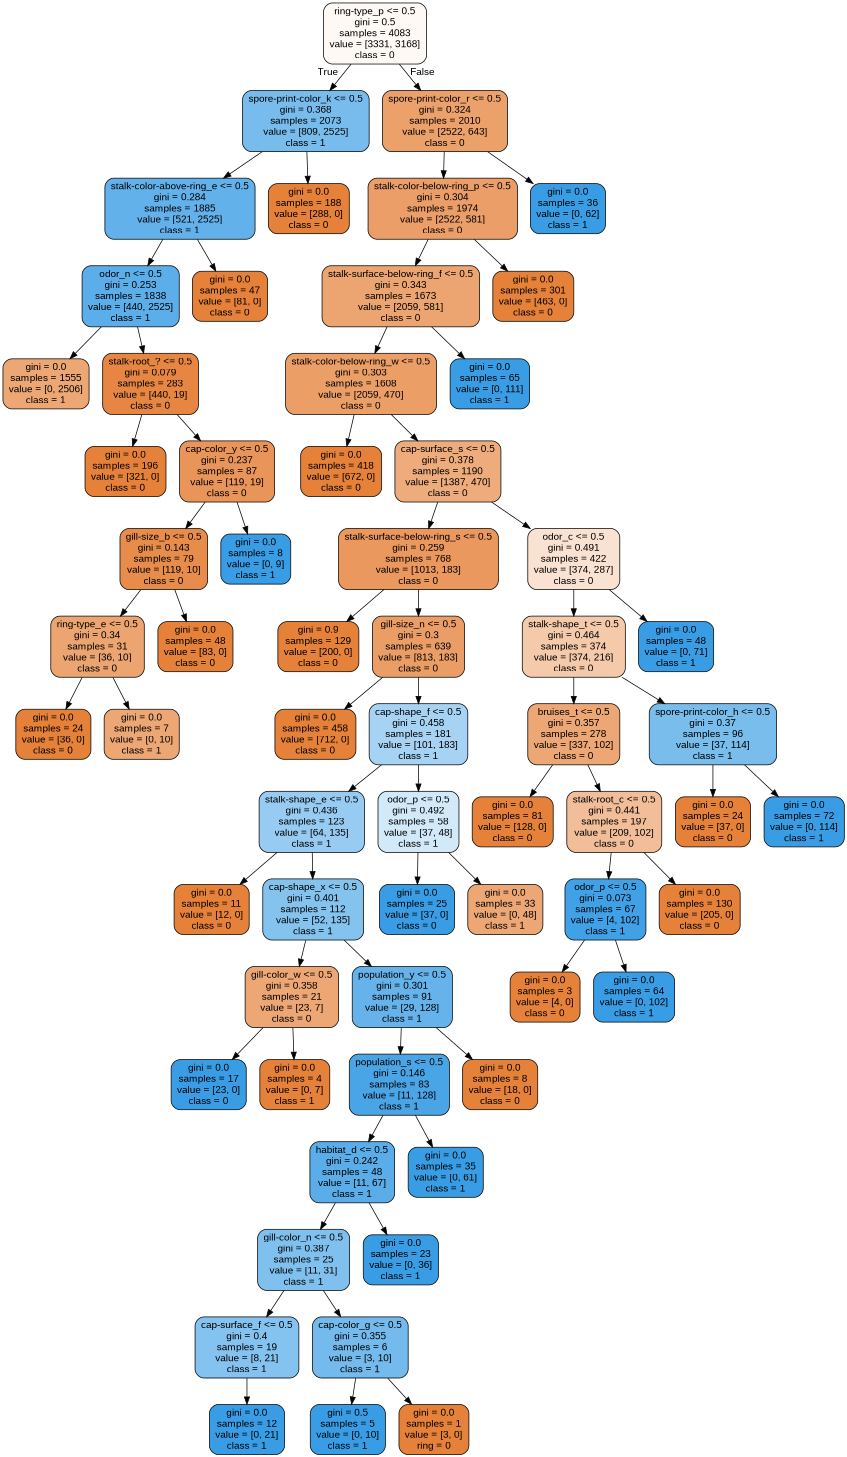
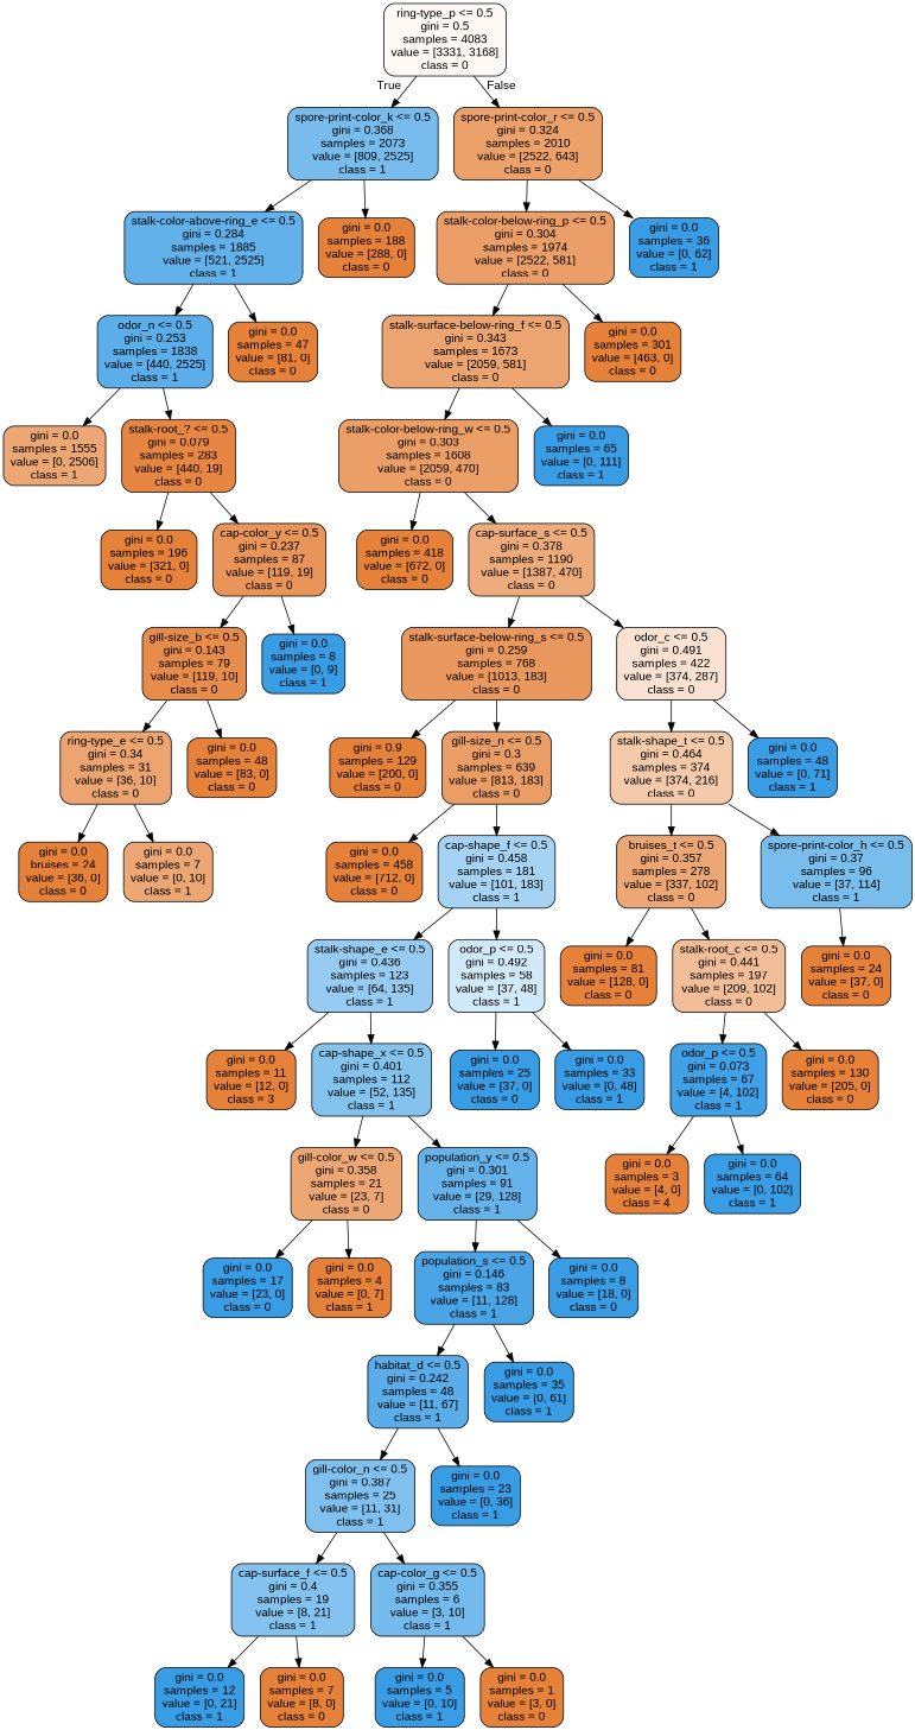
  digraph {
    fontname="Liberation Sans"
    node [color=black fillcolor="#e58139" fontname="Liberation Sans" shape=box style="filled, rounded"]
    edge [fontname="Liberation Sans"]
    n1 [fillcolor="#fef9f5" label="ring-type_p <= 0.5\ngini = 0.5\nsamples = 4083\nvalue = [3331, 3168]\nclass = 0"]
    n2 [fillcolor="#78bced" label="spore-print-color_k <= 0.5\ngini = 0.368\nsamples = 2073\nvalue = [809, 2525]\nclass = 1"]
    n3 [fillcolor="#eca16b" label="spore-print-color_r <= 0.5\ngini = 0.324\nsamples = 2010\nvalue = [2522, 643]\nclass = 0"]
    n4 [fillcolor="#62b1ea" label="stalk-color-above-ring_e <= 0.5\ngini = 0.284\nsamples = 1885\nvalue = [521, 2525]\nclass = 1"]
    n5 [label="gini = 0.0\nsamples = 188\nvalue = [288, 0]\nclass = 0"]
    n6 [fillcolor="#eb9e67" label="stalk-color-below-ring_p <= 0.5\ngini = 0.304\nsamples = 1974\nvalue = [2522, 581]\nclass = 0"]
    n7 [fillcolor="#399de5" label="gini = 0.0\nsamples = 36\nvalue = [0, 62]\nclass = 1"]
    n8 [fillcolor="#5caeea" label="odor_n <= 0.5\ngini = 0.253\nsamples = 1838\nvalue = [440, 2525]\nclass = 1"]
    n9 [label="gini = 0.0\nsamples = 47\nvalue = [81, 0]\nclass = 0"]
    n10 [fillcolor="#eda775" label="gini = 0.0\nsamples = 1555\nvalue = [0, 2506]\nclass = 1"]
    n11 [fillcolor="#e68642" label="stalk-root_? <= 0.5\ngini = 0.079\nsamples = 283\nvalue = [440, 19]\nclass = 0"]
    n12 [label="gini = 0.0\nsamples = 196\nvalue = [321, 0]\nclass = 0"]
    n13 [fillcolor="#e99559" label="cap-color_y <= 0.5\ngini = 0.237\nsamples = 87\nvalue = [119, 19]\nclass = 0"]
    n14 [fillcolor="#e78c4a" label="gill-size_b <= 0.5\ngini = 0.143\nsamples = 79\nvalue = [119, 10]\nclass = 0"]
    n15 [fillcolor="#399de5" label="gini = 0.0\nsamples = 8\nvalue = [0, 9]\nclass = 1"]
    n16 [fillcolor="#eca470" label="ring-type_e <= 0.5\ngini = 0.34\nsamples = 31\nvalue = [36, 10]\nclass = 0"]
    n17 [label="gini = 0.0\nsamples = 48\nvalue = [83, 0]\nclass = 0"]
-   n18 [label="gini = 0.0\nsamples = 24\nvalue = [36, 0]\nclass = 0"]
+   n18 [label="gini = 0.0\nbruises = 24\nvalue = [36, 0]\nclass = 0"]
    n19 [fillcolor="#eda775" label="gini = 0.0\nsamples = 7\nvalue = [0, 10]\nclass = 1"]
    n20 [fillcolor="#eca571" label="stalk-surface-below-ring_f <= 0.5\ngini = 0.343\nsamples = 1673\nvalue = [2059, 581]\nclass = 0"]
    n21 [label="gini = 0.0\nsamples = 301\nvalue = [463, 0]\nclass = 0"]
    n22 [fillcolor="#eb9e66" label="stalk-color-below-ring_w <= 0.5\ngini = 0.303\nsamples = 1608\nvalue = [2059, 470]\nclass = 0"]
    n23 [fillcolor="#399de5" label="gini = 0.0\nsamples = 65\nvalue = [0, 111]\nclass = 1"]
    n24 [label="gini = 0.0\nsamples = 418\nvalue = [672, 0]\nclass = 0"]
    n25 [fillcolor="#eeac7c" label="cap-surface_s <= 0.5\ngini = 0.378\nsamples = 1190\nvalue = [1387, 470]\nclass = 0"]
    n26 [fillcolor="#ea985d" label="stalk-surface-below-ring_s <= 0.5\ngini = 0.259\nsamples = 768\nvalue = [1013, 183]\nclass = 0"]
    n27 [fillcolor="#f9e2d1" label="odor_c <= 0.5\ngini = 0.491\nsamples = 422\nvalue = [374, 287]\nclass = 0"]
    n28 [label="gini = 0.9\nsamples = 129\nvalue = [200, 0]\nclass = 0"]
    n29 [fillcolor="#eb9d66" label="gill-size_n <= 0.5\ngini = 0.3\nsamples = 639\nvalue = [813, 183]\nclass = 0"]
    n30 [fillcolor="#f4caab" label="stalk-shape_t <= 0.5\ngini = 0.464\nsamples = 374\nvalue = [374, 216]\nclass = 0"]
    n31 [fillcolor="#399de5" label="gini = 0.0\nsamples = 48\nvalue = [0, 71]\nclass = 1"]
    n32 [label="gini = 0.0\nsamples = 458\nvalue = [712, 0]\nclass = 0"]
    n33 [fillcolor="#a6d3f3" label="cap-shape_f <= 0.5\ngini = 0.458\nsamples = 181\nvalue = [101, 183]\nclass = 1"]
    n34 [fillcolor="#97cbf1" label="stalk-shape_e <= 0.5\ngini = 0.436\nsamples = 123\nvalue = [64, 135]\nclass = 1"]
    n35 [fillcolor="#d2e9f9" label="odor_p <= 0.5\ngini = 0.492\nsamples = 58\nvalue = [37, 48]\nclass = 1"]
-   n36 [label="gini = 0.0\nsamples = 11\nvalue = [12, 0]\nclass = 0"]
+   n36 [label="gini = 0.0\nsamples = 11\nvalue = [12, 0]\nclass = 3"]
    n37 [fillcolor="#85c3ef" label="cap-shape_x <= 0.5\ngini = 0.401\nsamples = 112\nvalue = [52, 135]\nclass = 1"]
    n38 [fillcolor="#399de5" label="gini = 0.0\nsamples = 25\nvalue = [37, 0]\nclass = 0"]
-   n39 [fillcolor="#eda775" label="gini = 0.0\nsamples = 33\nvalue = [0, 48]\nclass = 1"]
+   n39 [fillcolor="#399de5" label="gini = 0.0\nsamples = 33\nvalue = [0, 48]\nclass = 1"]
    n40 [fillcolor="#eda775" label="gill-color_w <= 0.5\ngini = 0.358\nsamples = 21\nvalue = [23, 7]\nclass = 0"]
    n41 [fillcolor="#66b3eb" label="population_y <= 0.5\ngini = 0.301\nsamples = 91\nvalue = [29, 128]\nclass = 1"]
    n42 [fillcolor="#399de5" label="gini = 0.0\nsamples = 17\nvalue = [23, 0]\nclass = 0"]
    n43 [label="gini = 0.0\nsamples = 4\nvalue = [0, 7]\nclass = 1"]
    n44 [fillcolor="#4aa5e7" label="population_s <= 0.5\ngini = 0.146\nsamples = 83\nvalue = [11, 128]\nclass = 1"]
-   n45 [label="gini = 0.0\nsamples = 8\nvalue = [18, 0]\nclass = 0"]
+   n45 [fillcolor="#399de5" label="gini = 0.0\nsamples = 8\nvalue = [18, 0]\nclass = 0"]
    n46 [fillcolor="#5aade9" label="habitat_d <= 0.5\ngini = 0.242\nsamples = 48\nvalue = [11, 67]\nclass = 1"]
    n47 [fillcolor="#399de5" label="gini = 0.0\nsamples = 35\nvalue = [0, 61]\nclass = 1"]
    n48 [fillcolor="#7fc0ee" label="gill-color_n <= 0.5\ngini = 0.387\nsamples = 25\nvalue = [11, 31]\nclass = 1"]
    n49 [fillcolor="#399de5" label="gini = 0.0\nsamples = 23\nvalue = [0, 36]\nclass = 1"]
    n50 [fillcolor="#84c2ef" label="cap-surface_f <= 0.5\ngini = 0.4\nsamples = 19\nvalue = [8, 21]\nclass = 1"]
    n51 [fillcolor="#74baed" label="cap-color_g <= 0.5\ngini = 0.355\nsamples = 6\nvalue = [3, 10]\nclass = 1"]
    n52 [fillcolor="#399de5" label="gini = 0.0\nsamples = 12\nvalue = [0, 21]\nclass = 1"]
-   n54 [fillcolor="#399de5" label="gini = 0.5\nsamples = 5\nvalue = [0, 10]\nclass = 1"]
-   n55 [label="gini = 0.0\nsamples = 1\nvalue = [3, 0]\nring = 0"]
+   n53 [label="gini = 0.0\nsamples = 7\nvalue = [8, 0]\nclass = 0"]
+   n54 [fillcolor="#399de5" label="gini = 0.0\nsamples = 5\nvalue = [0, 10]\nclass = 1"]
+   n55 [label="gini = 0.0\nsamples = 1\nvalue = [3, 0]\nclass = 0"]
    n56 [fillcolor="#eda775" label="bruises_t <= 0.5\ngini = 0.357\nsamples = 278\nvalue = [337, 102]\nclass = 0"]
    n57 [fillcolor="#79bded" label="spore-print-color_h <= 0.5\ngini = 0.37\nsamples = 96\nvalue = [37, 114]\nclass = 1"]
    n58 [label="gini = 0.0\nsamples = 81\nvalue = [128, 0]\nclass = 0"]
    n59 [fillcolor="#f2be9a" label="stalk-root_c <= 0.5\ngini = 0.441\nsamples = 197\nvalue = [209, 102]\nclass = 0"]
    n60 [label="gini = 0.0\nsamples = 24\nvalue = [37, 0]\nclass = 0"]
-   n61 [fillcolor="#399de5" label="gini = 0.0\nsamples = 72\nvalue = [0, 114]\nclass = 1"]
    n62 [fillcolor="#41a1e6" label="odor_p <= 0.5\ngini = 0.073\nsamples = 67\nvalue = [4, 102]\nclass = 1"]
    n63 [label="gini = 0.0\nsamples = 130\nvalue = [205, 0]\nclass = 0"]
-   n64 [label="gini = 0.0\nsamples = 3\nvalue = [4, 0]\nclass = 0"]
+   n64 [label="gini = 0.0\nsamples = 3\nvalue = [4, 0]\nclass = 4"]
    n65 [fillcolor="#399de5" label="gini = 0.0\nsamples = 64\nvalue = [0, 102]\nclass = 1"]
    n1 -> n2 [headlabel=True labelangle=45 labeldistance=2.5]
    n1 -> n3 [headlabel=False labelangle=-45 labeldistance=2.5]
    n2 -> n4
    n2 -> n5
    n3 -> n6
    n3 -> n7
    n4 -> n8
    n4 -> n9
    n6 -> n20
    n6 -> n21
    n8 -> n10
    n8 -> n11
    n11 -> n12
    n11 -> n13
    n13 -> n14
    n13 -> n15
    n14 -> n16
    n14 -> n17
    n16 -> n18
    n16 -> n19
    n20 -> n22
    n20 -> n23
    n22 -> n24
    n22 -> n25
    n25 -> n26
    n25 -> n27
    n26 -> n28
    n26 -> n29
    n27 -> n30
    n27 -> n31
    n29 -> n32
    n29 -> n33
    n30 -> n56
    n30 -> n57
    n33 -> n34
    n33 -> n35
    n34 -> n36
    n34 -> n37
    n35 -> n38
    n35 -> n39
    n37 -> n40
    n37 -> n41
    n40 -> n42
    n40 -> n43
    n41 -> n44
    n41 -> n45
    n44 -> n46
    n44 -> n47
    n46 -> n48
    n46 -> n49
    n48 -> n50
    n48 -> n51
    n50 -> n52
+   n50 -> n53
    n51 -> n54
    n51 -> n55
    n56 -> n58
    n56 -> n59
    n57 -> n60
-   n57 -> n61
    n59 -> n62
    n59 -> n63
    n62 -> n64
    n62 -> n65
  }
